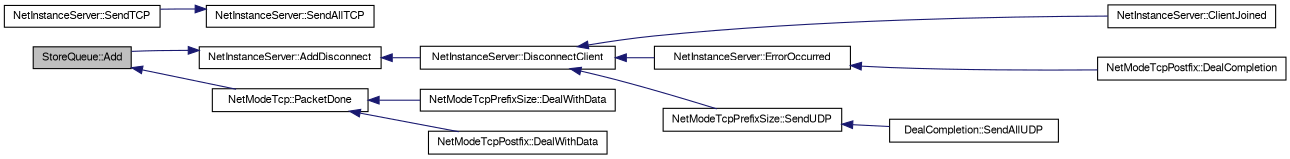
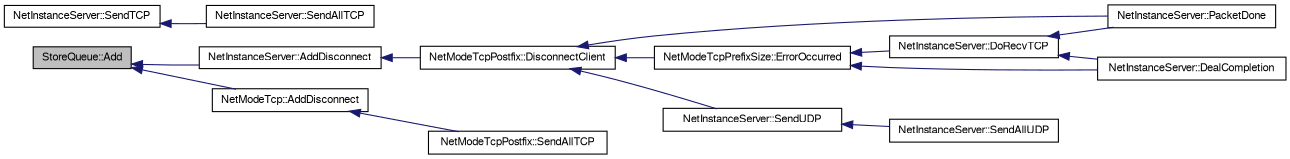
  digraph {
    rankdir=LR
    node [color=black fillcolor=white fontname=FreeSans fontsize=10 shape=record style=filled]
    edge [color=midnightblue dir=back fontname=FreeSans fontsize=10 labelfontname=FreeSans labelfontsize=10 style=solid]
    n1 [fillcolor=grey75 fontcolor=black height=0.2 label="StoreQueue::Add" width=0.4]
    n2 [height=0.2 label="NetInstanceServer::AddDisconnect" width=0.4]
-   n3 [height=0.2 label="NetModeTcp::PacketDone" width=0.4]
-   n4 [height=0.2 label="NetInstanceServer::DisconnectClient" width=0.4]
-   n5 [height=0.2 label="NetModeTcpPrefixSize::DealWithData" width=0.4]
-   n6 [height=0.2 label="NetModeTcpPostfix::DealWithData" width=0.4]
-   n7 [height=0.2 label="NetInstanceServer::ClientJoined" width=0.4]
-   n8 [height=0.2 label="NetInstanceServer::ErrorOccurred" width=0.4]
-   n9 [height=0.2 label="NetModeTcpPrefixSize::SendUDP" width=0.4]
-   n10 [height=0.2 label="NetModeTcpPostfix::DealCompletion" width=0.4]
+   n3 [height=0.2 label="NetModeTcp::AddDisconnect" width=0.4]
+   n4 [height=0.2 label="NetModeTcpPostfix::DisconnectClient" width=0.4]
+   n6 [height=0.2 label="NetModeTcpPostfix::SendAllTCP" width=0.4]
+   n7 [height=0.2 label="NetInstanceServer::PacketDone" width=0.4]
+   n8 [height=0.2 label="NetModeTcpPrefixSize::ErrorOccurred" width=0.4]
+   n9 [height=0.2 label="NetInstanceServer::SendUDP" width=0.4]
+   n10 [height=0.2 label="NetInstanceServer::DealCompletion" width=0.4]
+   n11 [height=0.2 label="NetInstanceServer::DoRecvTCP" width=0.4]
    n12 [height=0.2 label="NetInstanceServer::SendTCP" width=0.4]
    n13 [height=0.2 label="NetInstanceServer::SendAllTCP" width=0.4]
-   n14 [height=0.2 label="DealCompletion::SendAllUDP" width=0.4]
-   n2 -> n1
+   n14 [height=0.2 label="NetInstanceServer::SendAllUDP" width=0.4]
+   n1 -> n2
    n1 -> n3
    n2 -> n4
-   n3 -> n5
    n3 -> n6
    n4 -> n7
    n4 -> n8
    n4 -> n9
    n8 -> n10
+   n8 -> n11
    n9 -> n14
-   n13 -> n12
+   n11 -> n7
+   n11 -> n10
+   n12 -> n13
  }
